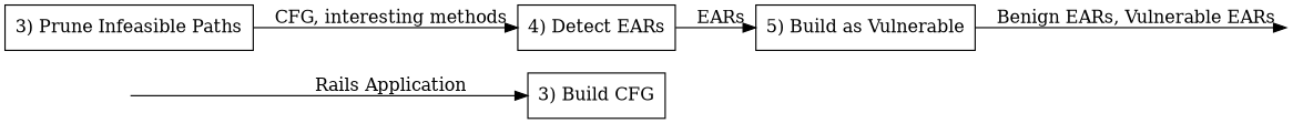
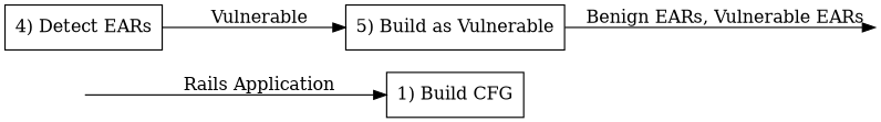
  digraph {
    rankdir=LR
    ranksep=.2
    node [shape=box]
    start [fixedsize=true height=0 style=invis width=0]
-   n2 [label="3) Build CFG"]
+   n2 [label="1) Build CFG"]
    end [fixedsize=true height=0 style=invis width=0]
-   n4 [label="3) Prune Infeasible Paths"]
    n5 [label="4) Detect EARs"]
    n6 [label="5) Build as Vulnerable"]
    start -> n2 [label="  Rails Application"]
-   n4 -> n5 [label="  CFG, interesting methods"]
-   n5 -> n6 [label="  EARs"]
+   n5 -> n6 [label="  Vulnerable"]
    n6 -> end [label="  Benign EARs, Vulnerable EARs"]
  }
